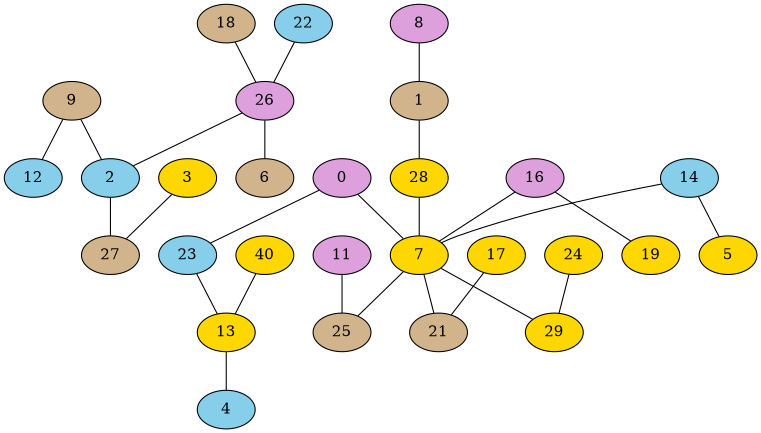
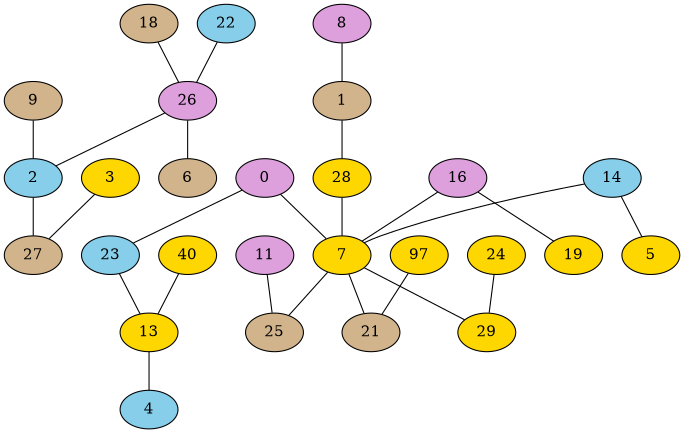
  graph {
    node [fillcolor=gold style=filled]
    9 [fillcolor=tan]
    2 [fillcolor=skyblue]
-   12 [fillcolor=skyblue]
    0 [fillcolor=plum]
    23 [fillcolor=skyblue]
    7
    27 [fillcolor=tan]
    13
    25 [fillcolor=tan]
    21 [fillcolor=tan]
    29
    4 [fillcolor=skyblue]
    28
    16 [fillcolor=plum]
    19
    14 [fillcolor=skyblue]
    5
    26 [fillcolor=plum]
    6 [fillcolor=tan]
    n20 [label=40]
    11 [fillcolor=plum]
    1 [fillcolor=tan]
-   17
+   17 [label=97]
    24
    3
    18 [fillcolor=tan]
    22 [fillcolor=skyblue]
    8 [fillcolor=plum]
    9 -- 2
-   9 -- 12
    2 -- 27
    0 -- 23
    0 -- 7
    23 -- 13
    7 -- 25
    7 -- 21
    7 -- 29
    13 -- 4
    28 -- 7
    16 -- 7
    16 -- 19
    14 -- 7
    14 -- 5
    26 -- 2
    26 -- 6
    n20 -- 13
    11 -- 25
    1 -- 28
    17 -- 21
    24 -- 29
    3 -- 27
    18 -- 26
    22 -- 26
    8 -- 1
  }
